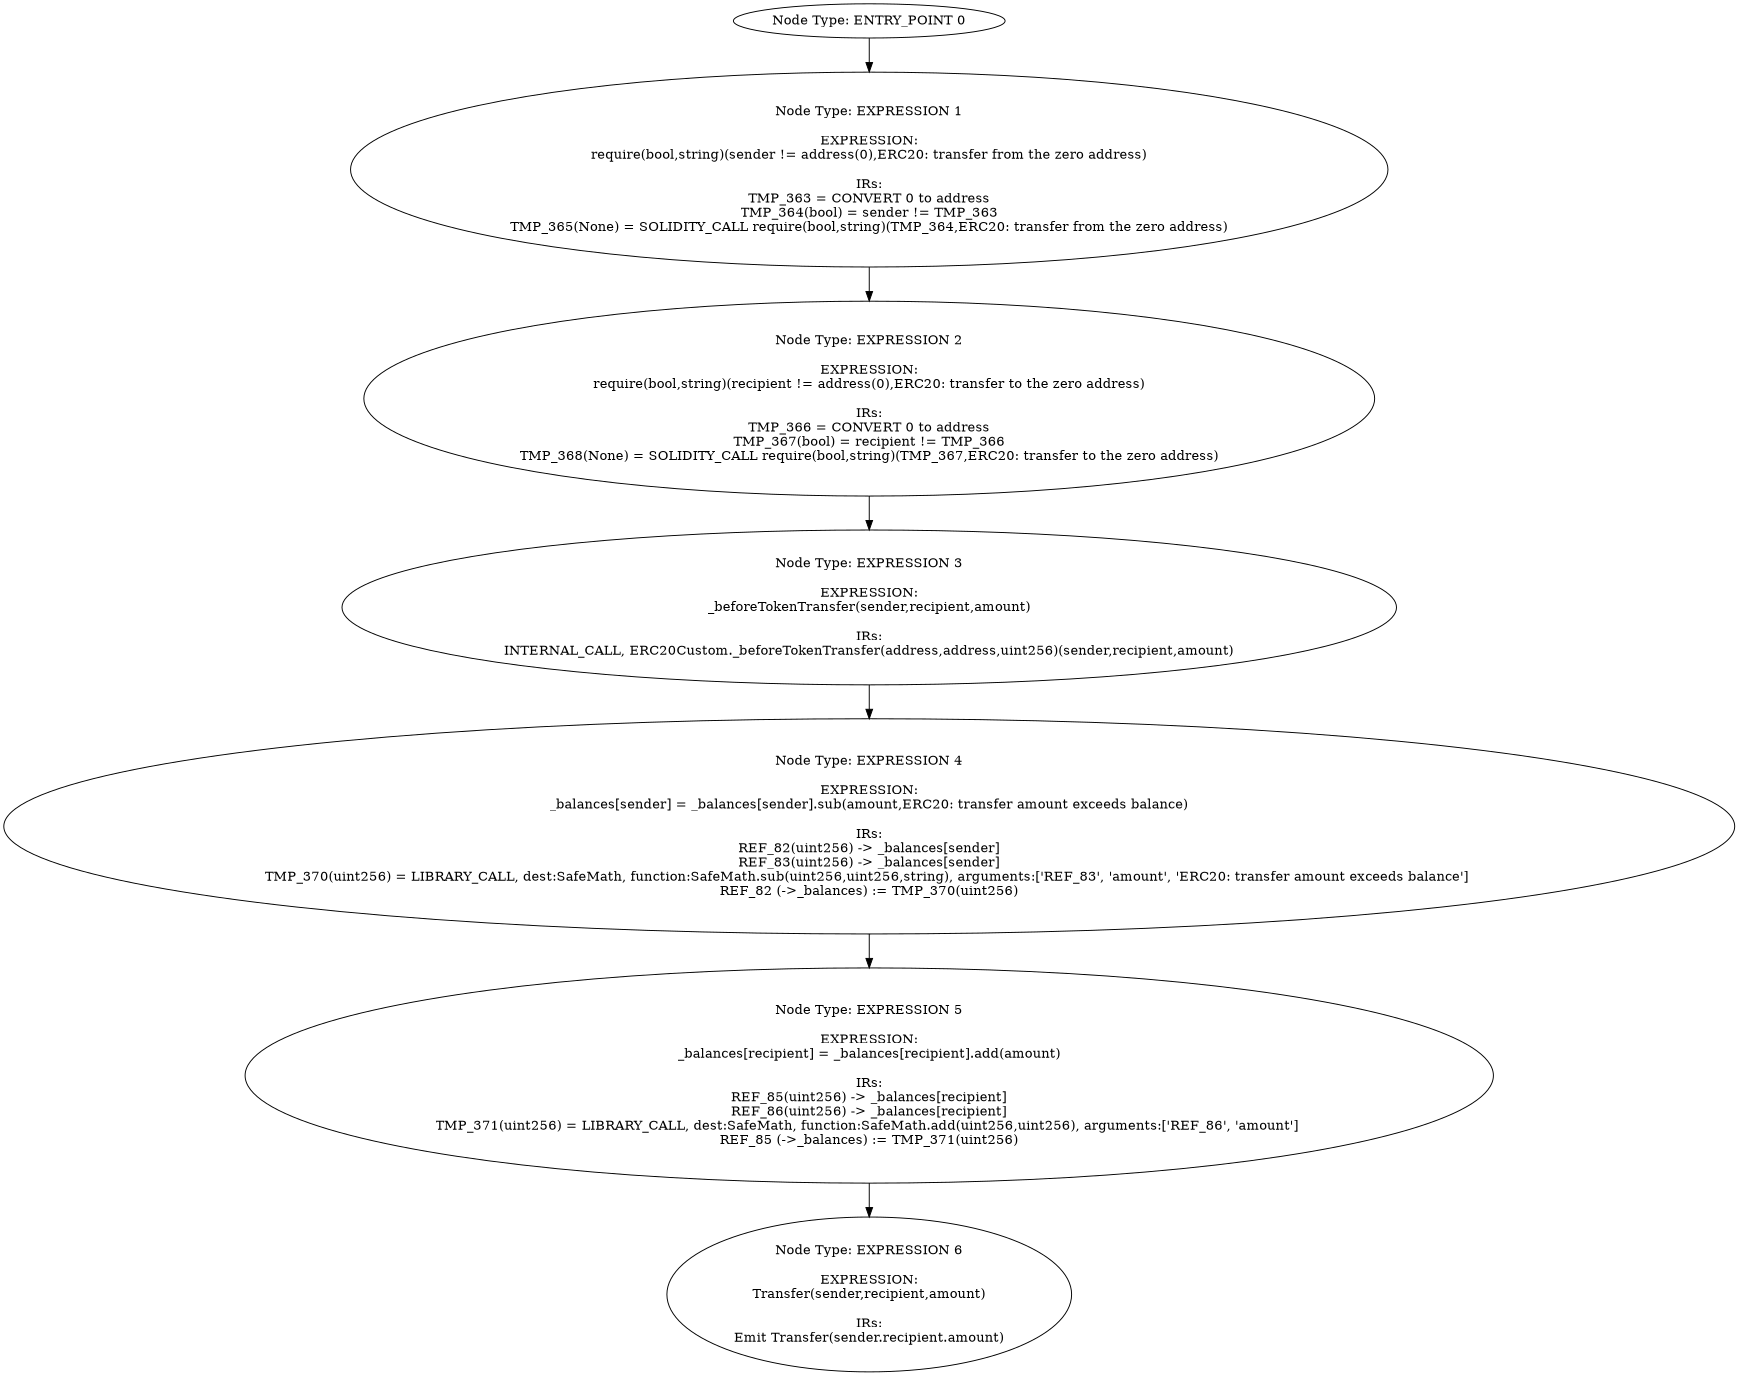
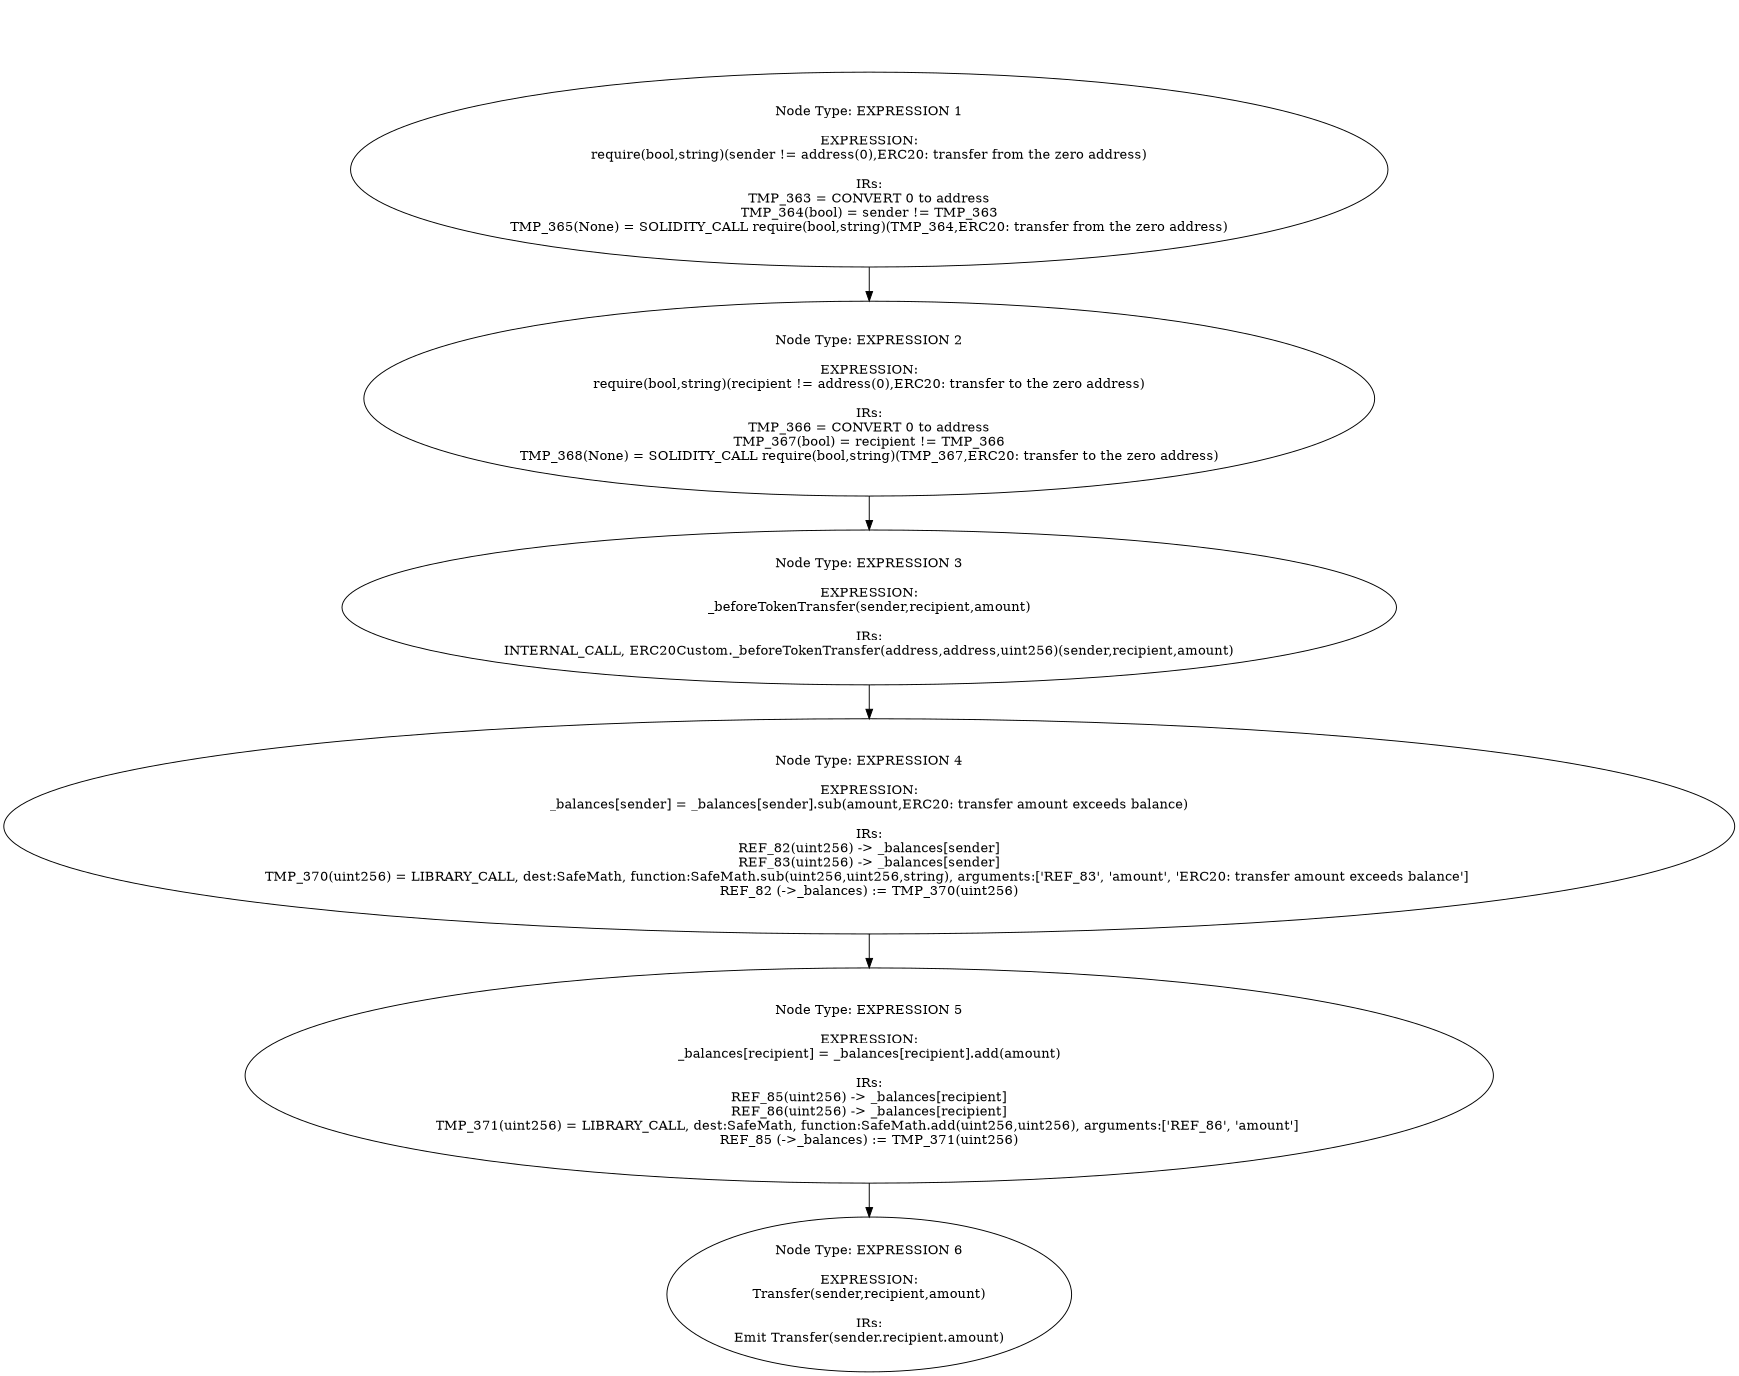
  digraph {
-   n1 [label="Node Type: ENTRY_POINT 0\n"]
    n2 [label="Node Type: EXPRESSION 1\n\nEXPRESSION:\nrequire(bool,string)(sender != address(0),ERC20: transfer from the zero address)\n\nIRs:\nTMP_363 = CONVERT 0 to address\nTMP_364(bool) = sender != TMP_363\nTMP_365(None) = SOLIDITY_CALL require(bool,string)(TMP_364,ERC20: transfer from the zero address)"]
    n3 [label="Node Type: EXPRESSION 2\n\nEXPRESSION:\nrequire(bool,string)(recipient != address(0),ERC20: transfer to the zero address)\n\nIRs:\nTMP_366 = CONVERT 0 to address\nTMP_367(bool) = recipient != TMP_366\nTMP_368(None) = SOLIDITY_CALL require(bool,string)(TMP_367,ERC20: transfer to the zero address)"]
    n4 [label="Node Type: EXPRESSION 3\n\nEXPRESSION:\n_beforeTokenTransfer(sender,recipient,amount)\n\nIRs:\nINTERNAL_CALL, ERC20Custom._beforeTokenTransfer(address,address,uint256)(sender,recipient,amount)"]
    n5 [label="Node Type: EXPRESSION 4\n\nEXPRESSION:\n_balances[sender] = _balances[sender].sub(amount,ERC20: transfer amount exceeds balance)\n\nIRs:\nREF_82(uint256) -> _balances[sender]\nREF_83(uint256) -> _balances[sender]\nTMP_370(uint256) = LIBRARY_CALL, dest:SafeMath, function:SafeMath.sub(uint256,uint256,string), arguments:['REF_83', 'amount', 'ERC20: transfer amount exceeds balance'] \nREF_82 (->_balances) := TMP_370(uint256)"]
    n6 [label="Node Type: EXPRESSION 5\n\nEXPRESSION:\n_balances[recipient] = _balances[recipient].add(amount)\n\nIRs:\nREF_85(uint256) -> _balances[recipient]\nREF_86(uint256) -> _balances[recipient]\nTMP_371(uint256) = LIBRARY_CALL, dest:SafeMath, function:SafeMath.add(uint256,uint256), arguments:['REF_86', 'amount'] \nREF_85 (->_balances) := TMP_371(uint256)"]
    n7 [label="Node Type: EXPRESSION 6\n\nEXPRESSION:\nTransfer(sender,recipient,amount)\n\nIRs:\nEmit Transfer(sender.recipient.amount)"]
-   n1 -> n2
    n2 -> n3
    n3 -> n4
    n4 -> n5
    n5 -> n6
    n6 -> n7
  }
